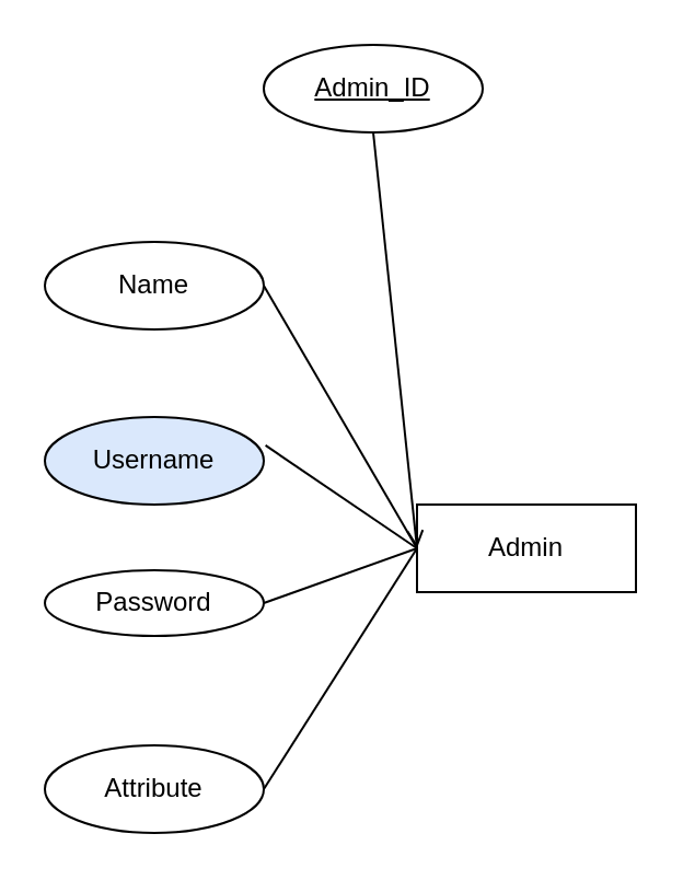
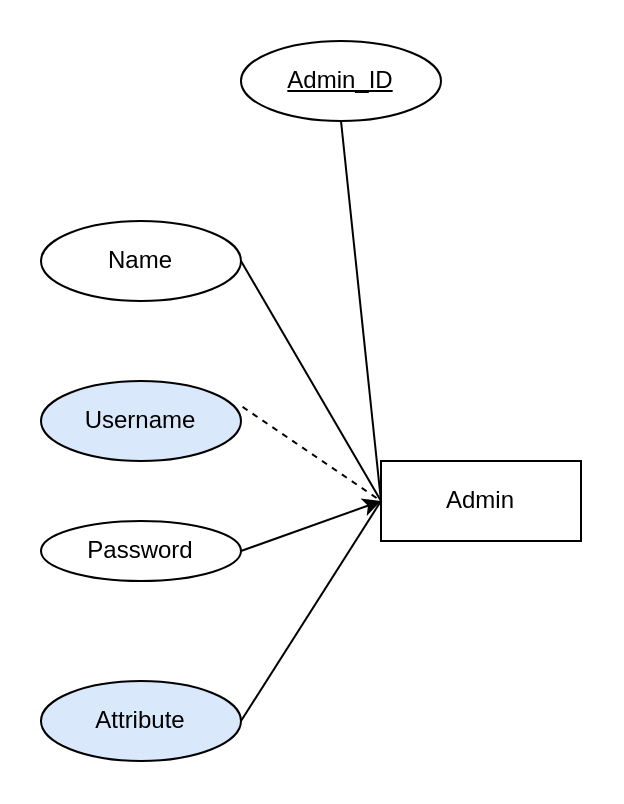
  <mxCell id="0" />
  <mxCell id="1" parent="0" />
  <mxCell id="2" value="&lt;br&gt;&lt;div&gt;Admin&lt;br&gt;&lt;br&gt;&lt;/div&gt;" style="whiteSpace=wrap;html=1;align=center;" vertex="1" parent="1"><mxGeometry x="190" y="230" width="100" height="40" as="geometry" /></mxCell>
  <mxCell id="3" value="Name" style="ellipse;whiteSpace=wrap;html=1;align=center;" vertex="1" parent="1"><mxGeometry x="20" y="110" width="100" height="40" as="geometry" /></mxCell>
  <mxCell id="4" value="Username" style="ellipse;whiteSpace=wrap;html=1;align=center;fillColor=#dae8fc;" vertex="1" parent="1"><mxGeometry x="20" y="190" width="100" height="40" as="geometry" /></mxCell>
  <mxCell id="5" value="Password" style="ellipse;whiteSpace=wrap;html=1;align=center;" vertex="1" parent="1"><mxGeometry x="20" y="260" width="100" height="30" as="geometry" /></mxCell>
- <mxCell id="6" value="Attribute" style="ellipse;whiteSpace=wrap;html=1;align=center;" vertex="1" parent="1"><mxGeometry x="20" y="340" width="100" height="40" as="geometry" /></mxCell>
+ <mxCell id="6" value="Attribute" style="ellipse;whiteSpace=wrap;html=1;align=center;fillColor=#dae8fc;" vertex="1" parent="1"><mxGeometry x="20" y="340" width="100" height="40" as="geometry" /></mxCell>
  <mxCell id="7" value="" style="endArrow=none;html=1;rounded=0;entryX=0;entryY=0.5;entryDx=0;entryDy=0;exitX=1;exitY=0.5;exitDx=0;exitDy=0;" edge="1" parent="1" source="3" target="2"><mxGeometry relative="1" as="geometry"><mxPoint x="60" y="240" as="sourcePoint" /><mxPoint x="220" y="240" as="targetPoint" /></mxGeometry></mxCell>
- <mxCell id="8" value="" style="endArrow=none;html=1;rounded=0;exitX=1.008;exitY=0.324;exitDx=0;exitDy=0;exitPerimeter=0;entryX=0;entryY=0.5;entryDx=0;entryDy=0;" edge="1" parent="1" source="4" target="2"><mxGeometry relative="1" as="geometry"><mxPoint x="130" y="140" as="sourcePoint" /><mxPoint x="180" y="240" as="targetPoint" /></mxGeometry></mxCell>
- <mxCell id="9" value="" style="endArrow=none;html=1;rounded=0;entryX=0;entryY=0.5;entryDx=0;entryDy=0;exitX=1;exitY=0.5;exitDx=0;exitDy=0;" edge="1" parent="1" source="5" target="2"><mxGeometry relative="1" as="geometry"><mxPoint x="140" y="150" as="sourcePoint" /><mxPoint x="210" y="270" as="targetPoint" /></mxGeometry></mxCell>
+ <mxCell id="8" value="" style="endArrow=none;html=1;rounded=0;exitX=1.008;exitY=0.324;exitDx=0;exitDy=0;exitPerimeter=0;entryX=0;entryY=0.5;entryDx=0;entryDy=0;dashed=1;" edge="1" parent="1" source="4" target="2"><mxGeometry relative="1" as="geometry"><mxPoint x="130" y="140" as="sourcePoint" /><mxPoint x="180" y="240" as="targetPoint" /></mxGeometry></mxCell>
+ <mxCell id="9" value="" style="endArrow=classic;html=1;rounded=0;entryX=0;entryY=0.5;entryDx=0;entryDy=0;exitX=1;exitY=0.5;exitDx=0;exitDy=0;" edge="1" parent="1" source="5" target="2"><mxGeometry relative="1" as="geometry"><mxPoint x="140" y="150" as="sourcePoint" /><mxPoint x="210" y="270" as="targetPoint" /></mxGeometry></mxCell>
  <mxCell id="10" value="" style="endArrow=none;html=1;rounded=0;entryX=0;entryY=0.5;entryDx=0;entryDy=0;exitX=1;exitY=0.5;exitDx=0;exitDy=0;" edge="1" parent="1" source="6" target="2"><mxGeometry relative="1" as="geometry"><mxPoint x="130" y="290" as="sourcePoint" /><mxPoint x="200" y="260" as="targetPoint" /></mxGeometry></mxCell>
  <mxCell id="11" value="Admin_ID" style="ellipse;whiteSpace=wrap;html=1;align=center;fontStyle=4;" vertex="1" parent="1"><mxGeometry x="120" y="20" width="100" height="40" as="geometry" /></mxCell>
- <mxCell id="12" value="" style="endArrow=open;html=1;rounded=0;exitX=0.5;exitY=1;exitDx=0;exitDy=0;entryX=0;entryY=0.5;entryDx=0;entryDy=0;" edge="1" parent="1" source="11" target="2"><mxGeometry relative="1" as="geometry"><mxPoint x="130" y="140" as="sourcePoint" /><mxPoint x="160" y="250" as="targetPoint" /></mxGeometry></mxCell>
+ <mxCell id="12" value="" style="endArrow=none;html=1;rounded=0;exitX=0.5;exitY=1;exitDx=0;exitDy=0;entryX=0;entryY=0.5;entryDx=0;entryDy=0;" edge="1" parent="1" source="11" target="2"><mxGeometry relative="1" as="geometry"><mxPoint x="130" y="140" as="sourcePoint" /><mxPoint x="160" y="250" as="targetPoint" /></mxGeometry></mxCell>
